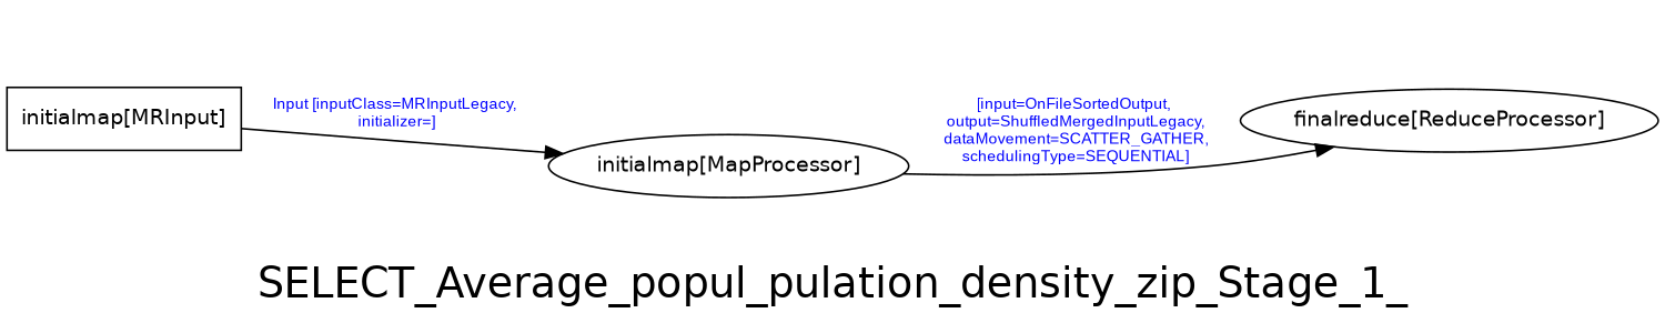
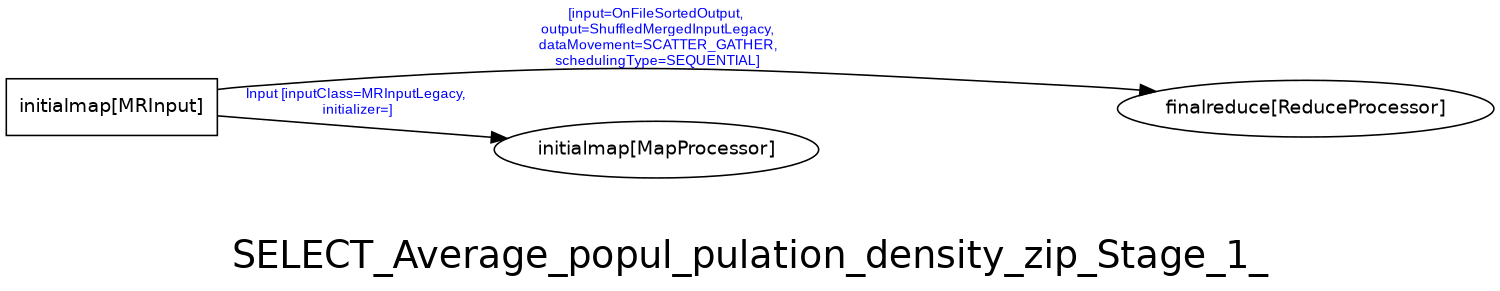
  digraph {
    fontname=Helvetica
    fontsize=24
    label=SELECT_Average_popul_pulation_density_zip_Stage_1_
    rankdir=LR
    node [fontname=Helvetica fontsize=12]
    edge [fontcolor=blue fontname=Arial fontsize=9]
    n1 [label="finalreduce[ReduceProcessor]"]
    n2 [label="initialmap[MapProcessor]"]
    n3 [label="initialmap[MRInput]" shape=box]
-   n2 -> n1 [label="[input=OnFileSortedOutput,\n output=ShuffledMergedInputLegacy,\n dataMovement=SCATTER_GATHER,\n schedulingType=SEQUENTIAL]"]
+   n3 -> n1 [label="[input=OnFileSortedOutput,\n output=ShuffledMergedInputLegacy,\n dataMovement=SCATTER_GATHER,\n schedulingType=SEQUENTIAL]"]
    n3 -> n2 [label="Input [inputClass=MRInputLegacy,\n initializer=]"]
  }
